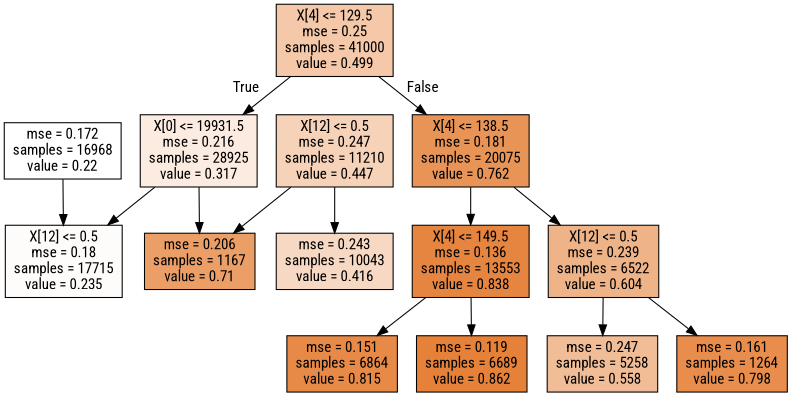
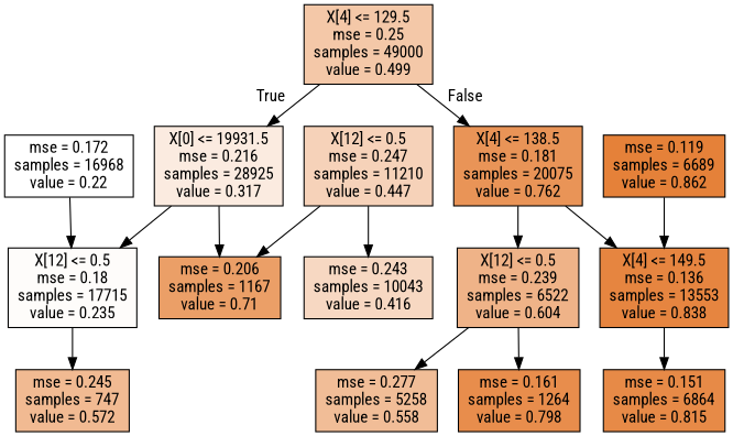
  digraph {
    fontname="Roboto Condensed"
    node [color=black fontname="Roboto Condensed" shape=box style=filled]
    edge [fontname="Roboto Condensed"]
-   n1 [fillcolor="#e581396f" label="X[4] <= 129.5\nmse = 0.25\nsamples = 41000\nvalue = 0.499"]
+   n1 [fillcolor="#e581396f" label="X[4] <= 129.5\nmse = 0.25\nsamples = 49000\nvalue = 0.499"]
    n2 [fillcolor="#e5813927" label="X[0] <= 19931.5\nmse = 0.216\nsamples = 28925\nvalue = 0.317"]
    n3 [fillcolor="#e58139d8" label="X[4] <= 138.5\nmse = 0.181\nsamples = 20075\nvalue = 0.762"]
    n4 [fillcolor="#e5813906" label="X[12] <= 0.5\nmse = 0.18\nsamples = 17715\nvalue = 0.235"]
    n5 [fillcolor="#e58139c3" label="mse = 0.206\nsamples = 1167\nvalue = 0.71"]
    n6 [fillcolor="#e5813999" label="X[12] <= 0.5\nmse = 0.239\nsamples = 6522\nvalue = 0.604"]
    n7 [fillcolor="#e58139f6" label="X[4] <= 149.5\nmse = 0.136\nsamples = 13553\nvalue = 0.838"]
+   n8 [fillcolor="#e581398c" label="mse = 0.245\nsamples = 747\nvalue = 0.572"]
    n9 [fillcolor="#e581395a" label="X[12] <= 0.5\nmse = 0.247\nsamples = 11210\nvalue = 0.447"]
    n10 [fillcolor="#e581394e" label="mse = 0.243\nsamples = 10043\nvalue = 0.416"]
    n11 [fillcolor="#e5813900" label="mse = 0.172\nsamples = 16968\nvalue = 0.22"]
-   n12 [fillcolor="#e5813986" label="mse = 0.247\nsamples = 5258\nvalue = 0.558"]
+   n12 [fillcolor="#e5813986" label="mse = 0.277\nsamples = 5258\nvalue = 0.558"]
    n13 [fillcolor="#e58139e6" label="mse = 0.161\nsamples = 1264\nvalue = 0.798"]
    n14 [fillcolor="#e58139ed" label="mse = 0.151\nsamples = 6864\nvalue = 0.815"]
    n15 [fillcolor="#e58139ff" label="mse = 0.119\nsamples = 6689\nvalue = 0.862"]
    n1 -> n2 [headlabel=True labelangle=45 labeldistance=2.5]
    n1 -> n3 [headlabel=False labelangle=-45 labeldistance=2.5]
    n2 -> n4
    n2 -> n5
    n3 -> n6
    n3 -> n7
+   n4 -> n8
    n6 -> n12
    n6 -> n13
    n7 -> n14
-   n7 -> n15
+   n15 -> n7
    n9 -> n5
    n9 -> n10
    n11 -> n4
  }
